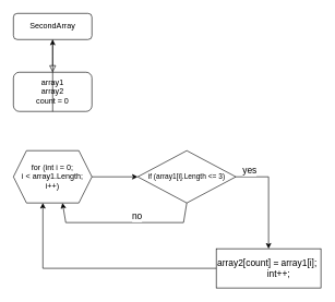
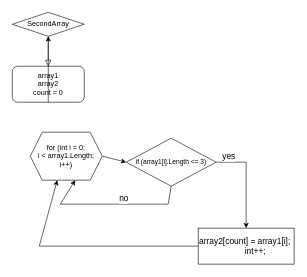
  <mxCell id="0" />
  <mxCell id="1" parent="0" />
  <mxCell id="2" value="" style="rounded=0;html=1;jettySize=auto;orthogonalLoop=1;fontSize=11;endArrow=block;endFill=0;endSize=8;strokeWidth=1;shadow=0;labelBackgroundColor=none;edgeStyle=orthogonalEdgeStyle;" parent="1" source="3" edge="1"><mxGeometry relative="1" as="geometry"><mxPoint x="80" y="110" as="targetPoint" /></mxGeometry></mxCell>
- <mxCell id="3" value="SecondArray" style="rounded=1;whiteSpace=wrap;html=1;fontSize=12;glass=0;strokeWidth=1;shadow=0;" parent="1" vertex="1"><mxGeometry x="20" y="20" width="120" height="40" as="geometry" /></mxCell>
+ <mxCell id="3" value="SecondArray" style="rhombus;whiteSpace=wrap;html=1;fontSize=12;glass=0;strokeWidth=1;shadow=0;" parent="1" vertex="1"><mxGeometry x="20" y="20" width="120" height="40" as="geometry" /></mxCell>
  <mxCell id="4" value="array1&lt;br&gt;array2&lt;br&gt;count = 0" style="rounded=1;whiteSpace=wrap;html=1;" vertex="1" parent="1"><mxGeometry x="20" y="110" width="120" height="60" as="geometry" /></mxCell>
- <mxCell id="5" value="for (int i = 0; &lt;br&gt;i &amp;lt; array1.Length; &lt;br&gt;i++)" style="shape=hexagon;perimeter=hexagonPerimeter2;whiteSpace=wrap;html=1;fixedSize=1;" vertex="1" parent="1"><mxGeometry x="20" y="230" width="120" height="80" as="geometry" /></mxCell>
+ <mxCell id="5" value="for (int i = 0; &lt;br&gt;i &amp;lt; array1.Length; &lt;br&gt;i++)" style="shape=hexagon;perimeter=hexagonPerimeter2;whiteSpace=wrap;html=1;fixedSize=1;" vertex="1" parent="1"><mxGeometry x="50" y="220" width="120" height="80" as="geometry" /></mxCell>
  <mxCell id="6" value="" style="endArrow=classic;html=1;rounded=0;exitX=0.5;exitY=1;exitDx=0;exitDy=0;" edge="1" parent="1" source="4" target="3"><mxGeometry width="50" height="50" relative="1" as="geometry"><mxPoint x="250" y="340" as="sourcePoint" /><mxPoint x="300" y="290" as="targetPoint" /></mxGeometry></mxCell>
  <mxCell id="7" value="if (array1[i].Length &amp;lt;= 3)" style="rhombus;whiteSpace=wrap;html=1;fontSize=11;" vertex="1" parent="1"><mxGeometry x="210" y="230" width="150" height="80" as="geometry" /></mxCell>
  <mxCell id="8" value="" style="endArrow=classic;html=1;rounded=0;fontSize=11;exitX=1;exitY=0.5;exitDx=0;exitDy=0;entryX=0;entryY=0.5;entryDx=0;entryDy=0;" edge="1" parent="1" source="5" target="7"><mxGeometry width="50" height="50" relative="1" as="geometry"><mxPoint x="250" y="340" as="sourcePoint" /><mxPoint x="200" y="270" as="targetPoint" /></mxGeometry></mxCell>
  <mxCell id="9" value="" style="endArrow=classic;html=1;rounded=0;fontSize=11;exitX=0.5;exitY=1;exitDx=0;exitDy=0;entryX=0.625;entryY=1;entryDx=0;entryDy=0;" edge="1" parent="1" source="7" target="5"><mxGeometry width="50" height="50" relative="1" as="geometry"><mxPoint x="290" y="340" as="sourcePoint" /><mxPoint x="100" y="340" as="targetPoint" /><Array as="points"><mxPoint x="280" y="340" /><mxPoint x="100" y="340" /></Array></mxGeometry></mxCell>
  <mxCell id="10" value="&lt;font style=&quot;font-size: 14px;&quot;&gt;no&lt;/font&gt;" style="edgeLabel;html=1;align=center;verticalAlign=middle;resizable=0;points=[];fontSize=11;" vertex="1" connectable="0" parent="9"><mxGeometry x="-0.611" y="4" relative="1" as="geometry"><mxPoint x="-55" y="-14" as="offset" /></mxGeometry></mxCell>
  <mxCell id="11" value="array2[count] = array1[i];&amp;nbsp; &amp;nbsp; &amp;nbsp; &amp;nbsp; &amp;nbsp; int++;" style="rounded=0;whiteSpace=wrap;html=1;fontSize=14;align=center;" vertex="1" parent="1"><mxGeometry x="330" y="380" width="160" height="60" as="geometry" /></mxCell>
  <mxCell id="12" value="" style="endArrow=classic;html=1;rounded=0;fontSize=14;exitX=1;exitY=0.5;exitDx=0;exitDy=0;entryX=0.5;entryY=0;entryDx=0;entryDy=0;" edge="1" parent="1" source="7" target="11"><mxGeometry width="50" height="50" relative="1" as="geometry"><mxPoint x="250" y="380" as="sourcePoint" /><mxPoint x="300" y="330" as="targetPoint" /><Array as="points"><mxPoint x="410" y="270" /></Array></mxGeometry></mxCell>
  <mxCell id="13" value="yes" style="edgeLabel;html=1;align=center;verticalAlign=middle;resizable=0;points=[];fontSize=14;" vertex="1" connectable="0" parent="12"><mxGeometry x="-0.5" y="2" relative="1" as="geometry"><mxPoint x="-20" y="-8" as="offset" /></mxGeometry></mxCell>
  <mxCell id="14" value="" style="endArrow=classic;html=1;rounded=0;fontSize=14;exitX=0;exitY=0.5;exitDx=0;exitDy=0;entryX=0.375;entryY=1;entryDx=0;entryDy=0;" edge="1" parent="1" source="11" target="5"><mxGeometry width="50" height="50" relative="1" as="geometry"><mxPoint x="250" y="380" as="sourcePoint" /><mxPoint x="50" y="410" as="targetPoint" /><Array as="points"><mxPoint x="65" y="410" /></Array></mxGeometry></mxCell>
